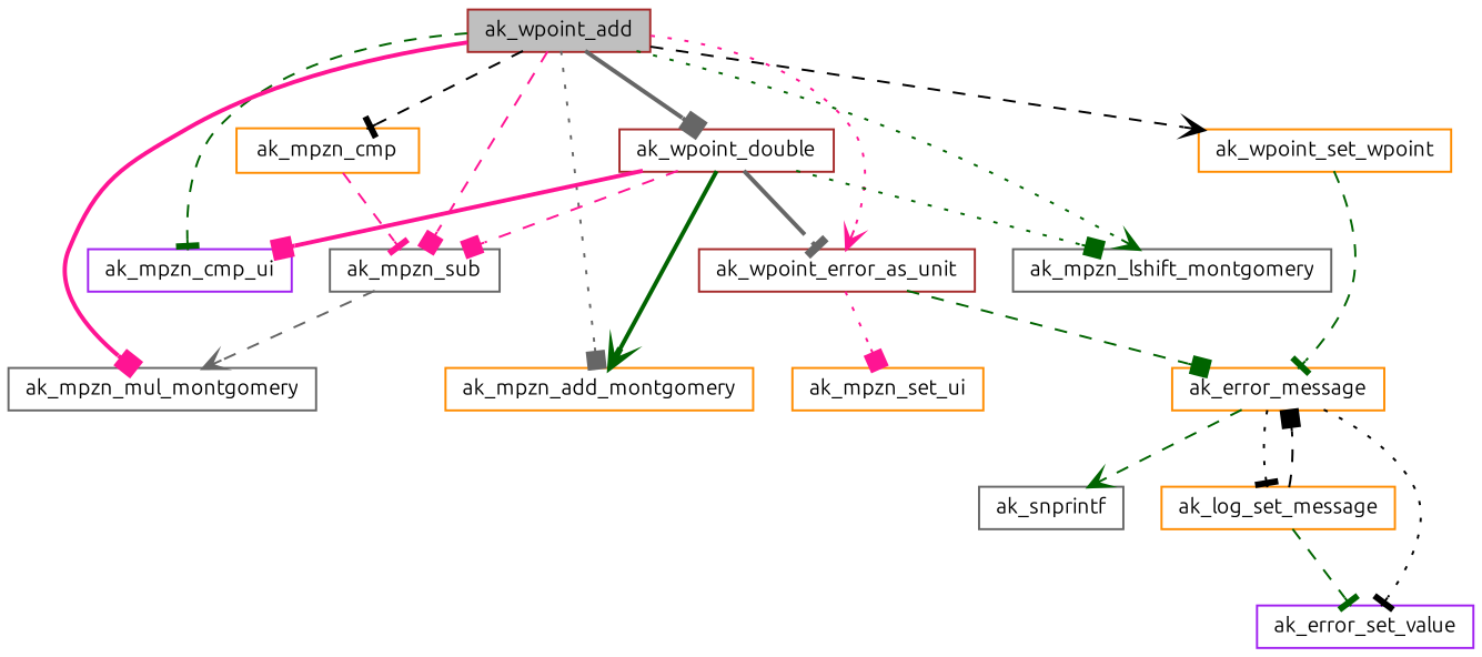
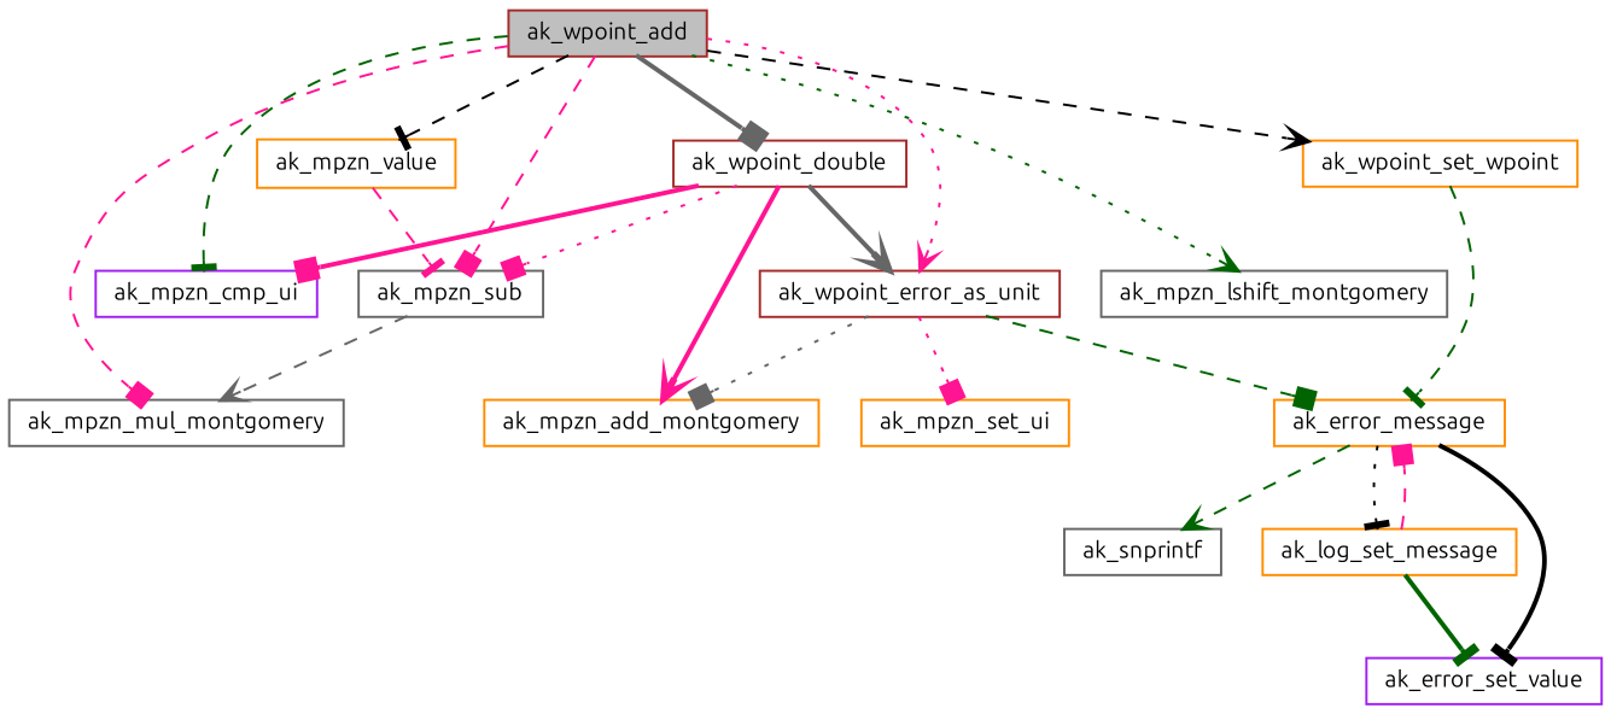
  digraph {
    fontname=Ubuntu
    rankdir=TB
    node [color=darkorange fillcolor=white fontname=Ubuntu fontsize=10 shape=record style=filled]
    edge [arrowhead=box color=deeppink fontname=Ubuntu fontsize=10 labelfontname=Helvetica labelfontsize=10 style=dashed]
    n1 [color=brown fillcolor=grey75 fontcolor=black height=0.2 label=ak_wpoint_add width=0.4]
    n2 [color=purple height=0.2 label=ak_mpzn_cmp_ui width=0.4]
    n3 [height=0.2 label=ak_wpoint_set_wpoint width=0.4]
    n4 [color=gray40 height=0.2 label=ak_mpzn_mul_montgomery width=0.4]
-   n5 [height=0.2 label=ak_mpzn_cmp width=0.4]
+   n5 [height=0.2 label=ak_mpzn_value width=0.4]
    n6 [color=gray40 height=0.2 label=ak_mpzn_sub width=0.4]
    n7 [color=brown height=0.2 label=ak_wpoint_double width=0.4]
    n8 [color=brown height=0.2 label=ak_wpoint_error_as_unit width=0.4]
    n9 [color=gray40 height=0.2 label=ak_mpzn_lshift_montgomery width=0.4]
    n10 [height=0.2 label=ak_mpzn_add_montgomery width=0.4]
    n11 [height=0.2 label=ak_error_message width=0.4]
    n12 [height=0.2 label=ak_mpzn_set_ui width=0.4]
    n13 [color=gray40 height=0.2 label=ak_snprintf width=0.4]
    n14 [height=0.2 label=ak_log_set_message width=0.4]
    n15 [color=purple height=0.2 label=ak_error_set_value width=0.4]
    n1 -> n2 [arrowhead=tee color=darkgreen]
    n1 -> n3 [arrowhead=vee color=black]
-   n1 -> n4 [style=bold]
+   n1 -> n4
    n1 -> n5 [arrowhead=tee color=black]
    n1 -> n6
    n1 -> n7 [color=gray40 style=bold]
    n1 -> n8 [arrowhead=vee style=dotted]
    n1 -> n9 [arrowhead=vee color=darkgreen style=dotted]
-   n1 -> n10 [color=gray40 style=dotted]
+   n8 -> n10 [color=gray40 style=dotted]
    n3 -> n11 [arrowhead=tee color=darkgreen]
    n5 -> n6 [arrowhead=tee]
    n6 -> n4 [arrowhead=vee color=gray40]
    n7 -> n2 [style=bold]
-   n7 -> n6
-   n7 -> n8 [arrowhead=tee color=gray40 style=bold]
-   n7 -> n9 [color=darkgreen style=dotted]
-   n7 -> n10 [arrowhead=vee color=darkgreen style=bold]
+   n7 -> n6 [style=dotted]
+   n7 -> n8 [arrowhead=vee color=gray40 style=bold]
+   n7 -> n10 [arrowhead=vee style=bold]
    n8 -> n11 [color=darkgreen]
    n8 -> n12 [style=dotted]
    n11 -> n13 [arrowhead=vee color=darkgreen]
    n11 -> n14 [arrowhead=tee color=black style=dotted]
-   n11 -> n15 [arrowhead=tee color=black style=dotted]
-   n14 -> n11 [color=black]
-   n14 -> n15 [arrowhead=tee color=darkgreen]
+   n11 -> n15 [arrowhead=tee color=black style=bold]
+   n14 -> n11
+   n14 -> n15 [arrowhead=tee color=darkgreen style=bold]
  }
